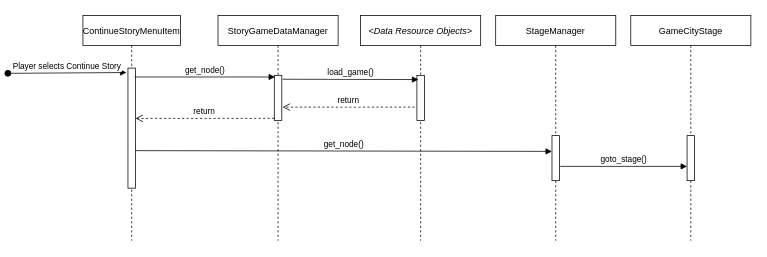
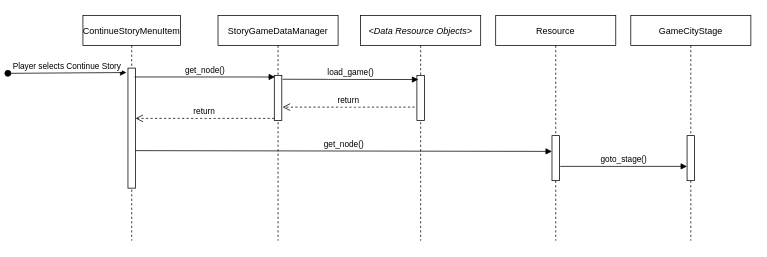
  <mxCell id="0" />
  <mxCell id="1" parent="0" />
  <mxCell id="2" value="ContinueStoryMenuItem" style="shape=umlLifeline;perimeter=lifelinePerimeter;container=1;collapsible=0;recursiveResize=0;rounded=0;shadow=0;strokeWidth=1;" parent="1" vertex="1"><mxGeometry x="20" y="20" width="130" height="300" as="geometry" /></mxCell>
  <mxCell id="3" value="" style="points=[];perimeter=orthogonalPerimeter;rounded=0;shadow=0;strokeWidth=1;" parent="2" vertex="1"><mxGeometry x="60" y="70" width="10" height="160" as="geometry" /></mxCell>
  <mxCell id="4" value="Player selects Continue Story" style="verticalAlign=bottom;startArrow=oval;endArrow=block;startSize=8;shadow=0;strokeWidth=1;entryX=-0.2;entryY=0.037;entryDx=0;entryDy=0;entryPerimeter=0;" parent="2" target="3" edge="1"><mxGeometry relative="1" as="geometry"><mxPoint x="-100" y="77" as="sourcePoint" /></mxGeometry></mxCell>
  <mxCell id="5" value="StoryGameDataManager" style="shape=umlLifeline;perimeter=lifelinePerimeter;container=1;collapsible=0;recursiveResize=0;rounded=0;shadow=0;strokeWidth=1;" parent="1" vertex="1"><mxGeometry x="200" y="20" width="160" height="300" as="geometry" /></mxCell>
  <mxCell id="6" value="" style="points=[];perimeter=orthogonalPerimeter;rounded=0;shadow=0;strokeWidth=1;" parent="5" vertex="1"><mxGeometry x="75" y="80" width="10" height="60" as="geometry" /></mxCell>
  <mxCell id="7" value="return" style="verticalAlign=bottom;endArrow=open;dashed=1;endSize=8;exitX=0;exitY=0.95;shadow=0;strokeWidth=1;" parent="1" source="6" target="3" edge="1"><mxGeometry relative="1" as="geometry"><mxPoint x="175" y="176" as="targetPoint" /></mxGeometry></mxCell>
  <mxCell id="8" value="get_node()" style="verticalAlign=bottom;endArrow=block;shadow=0;strokeWidth=1;exitX=0.9;exitY=0.074;exitDx=0;exitDy=0;exitPerimeter=0;entryX=0.1;entryY=0.031;entryDx=0;entryDy=0;entryPerimeter=0;" parent="1" source="3" target="6" edge="1"><mxGeometry relative="1" as="geometry"><mxPoint x="90" y="101" as="sourcePoint" /><mxPoint x="245" y="101" as="targetPoint" /></mxGeometry></mxCell>
  <mxCell id="9" value="&lt;Data Resource Objects&gt;" style="shape=umlLifeline;perimeter=lifelinePerimeter;container=1;collapsible=0;recursiveResize=0;rounded=0;shadow=0;strokeWidth=1;fontStyle=2" parent="1" vertex="1"><mxGeometry x="390" y="20" width="160" height="300" as="geometry" /></mxCell>
  <mxCell id="10" value="" style="points=[];perimeter=orthogonalPerimeter;rounded=0;shadow=0;strokeWidth=1;" parent="9" vertex="1"><mxGeometry x="75" y="80" width="10" height="60" as="geometry" /></mxCell>
  <mxCell id="11" value="load_game()" style="verticalAlign=bottom;endArrow=block;shadow=0;strokeWidth=1;exitX=1.1;exitY=0.081;exitDx=0;exitDy=0;exitPerimeter=0;entryX=0.2;entryY=0.088;entryDx=0;entryDy=0;entryPerimeter=0;" parent="1" source="6" target="10" edge="1"><mxGeometry relative="1" as="geometry"><mxPoint x="330" y="130" as="sourcePoint" /><mxPoint x="517" y="130.9" as="targetPoint" /></mxGeometry></mxCell>
  <mxCell id="12" value="return" style="verticalAlign=bottom;endArrow=open;dashed=1;endSize=8;shadow=0;strokeWidth=1;entryX=1.1;entryY=0.7;entryDx=0;entryDy=0;entryPerimeter=0;" parent="1" target="6" edge="1"><mxGeometry relative="1" as="geometry"><mxPoint x="260" y="140" as="targetPoint" /><mxPoint x="462" y="142" as="sourcePoint" /></mxGeometry></mxCell>
- <mxCell id="13" value="StageManager" style="shape=umlLifeline;perimeter=lifelinePerimeter;container=1;collapsible=0;recursiveResize=0;rounded=0;shadow=0;strokeWidth=1;" parent="1" vertex="1"><mxGeometry x="570" y="20" width="160" height="300" as="geometry" /></mxCell>
+ <mxCell id="13" value="Resource" style="shape=umlLifeline;perimeter=lifelinePerimeter;container=1;collapsible=0;recursiveResize=0;rounded=0;shadow=0;strokeWidth=1;" parent="1" vertex="1"><mxGeometry x="570" y="20" width="160" height="300" as="geometry" /></mxCell>
  <mxCell id="14" value="" style="points=[];perimeter=orthogonalPerimeter;rounded=0;shadow=0;strokeWidth=1;" parent="13" vertex="1"><mxGeometry x="75" y="160" width="10" height="60" as="geometry" /></mxCell>
  <mxCell id="15" value="get_node()" style="verticalAlign=bottom;endArrow=block;shadow=0;strokeWidth=1;exitX=0.9;exitY=0.074;exitDx=0;exitDy=0;exitPerimeter=0;entryX=0;entryY=0.35;entryDx=0;entryDy=0;entryPerimeter=0;" parent="1" target="14" edge="1"><mxGeometry relative="1" as="geometry"><mxPoint x="90" y="200" as="sourcePoint" /><mxPoint x="580" y="201" as="targetPoint" /></mxGeometry></mxCell>
  <mxCell id="16" value="GameCityStage" style="shape=umlLifeline;perimeter=lifelinePerimeter;container=1;collapsible=0;recursiveResize=0;rounded=0;shadow=0;strokeWidth=1;" parent="1" vertex="1"><mxGeometry x="750" y="20" width="160" height="300" as="geometry" /></mxCell>
  <mxCell id="17" value="" style="points=[];perimeter=orthogonalPerimeter;rounded=0;shadow=0;strokeWidth=1;" parent="16" vertex="1"><mxGeometry x="75" y="160" width="10" height="60" as="geometry" /></mxCell>
  <mxCell id="18" value="goto_stage()" style="verticalAlign=bottom;endArrow=block;shadow=0;strokeWidth=1;exitX=1.1;exitY=0.683;exitDx=0;exitDy=0;exitPerimeter=0;entryX=0;entryY=0.683;entryDx=0;entryDy=0;entryPerimeter=0;" parent="1" source="14" target="17" edge="1"><mxGeometry relative="1" as="geometry"><mxPoint x="690" y="221" as="sourcePoint" /><mxPoint x="800" y="221" as="targetPoint" /></mxGeometry></mxCell>
